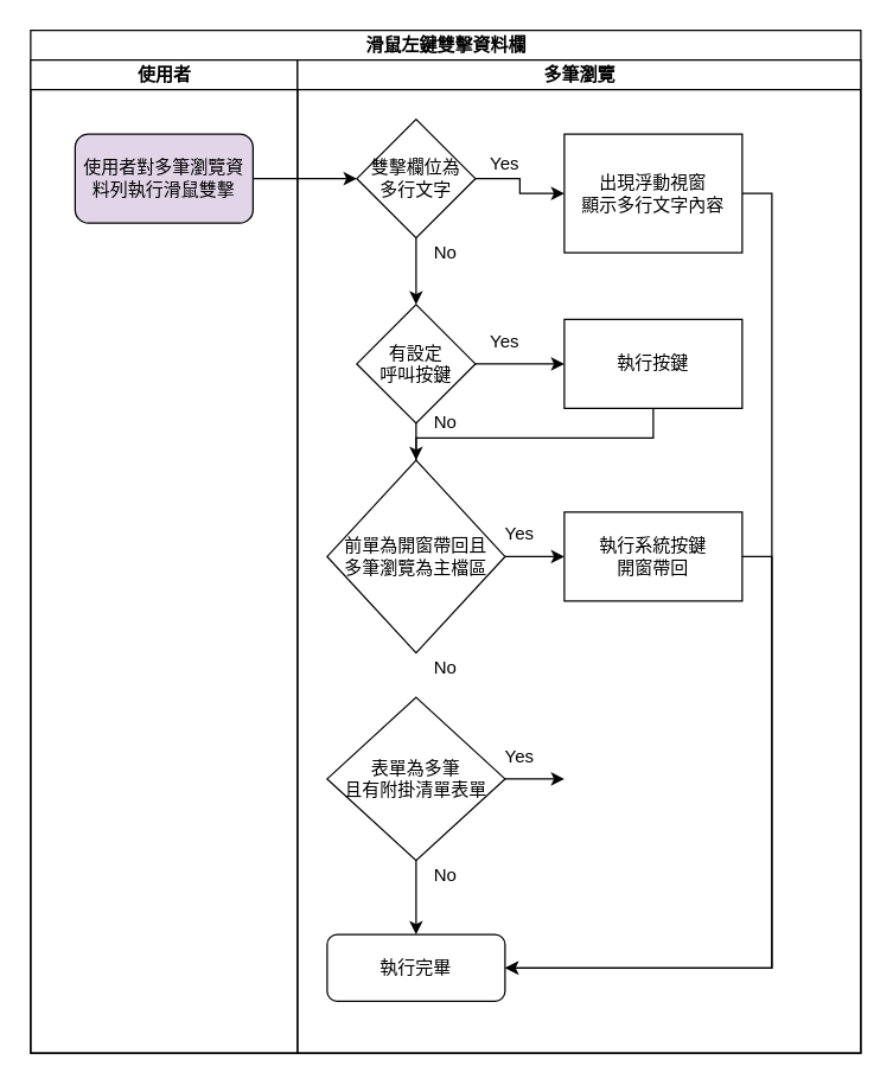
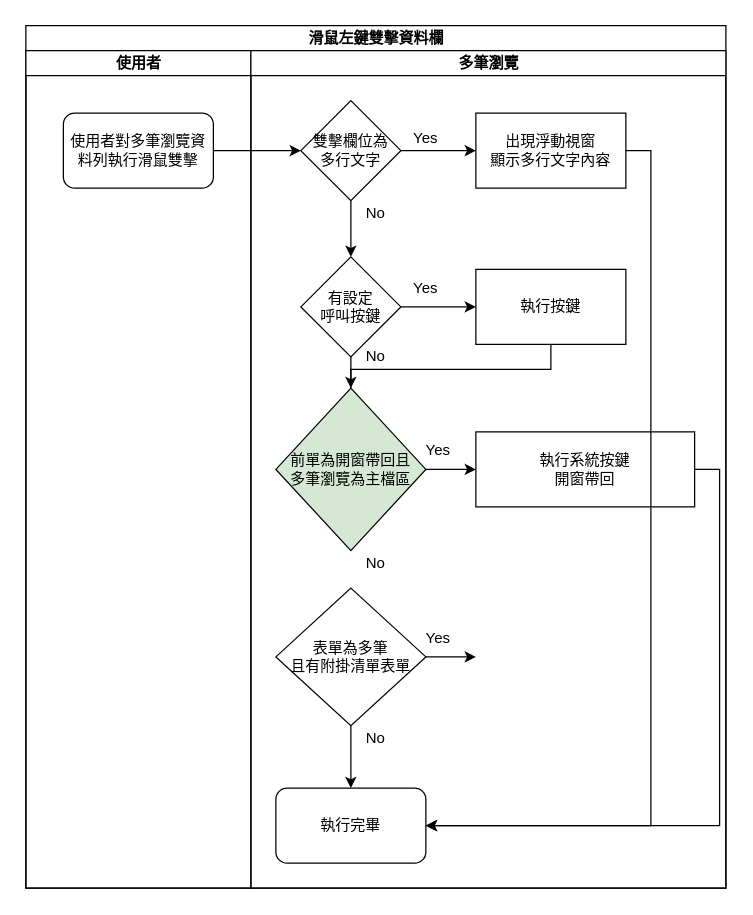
  <mxCell id="0" />
  <mxCell id="1" parent="0" />
  <mxCell id="2" value="滑鼠左鍵雙擊資料欄" style="swimlane;html=1;childLayout=stackLayout;resizeParent=1;resizeParentMax=0;startSize=20;" vertex="1" parent="1"><mxGeometry x="20" y="20" width="560" height="690" as="geometry" /></mxCell>
  <mxCell id="3" value="使用者" style="swimlane;html=1;startSize=20;" vertex="1" parent="2"><mxGeometry y="20" width="180" height="670" as="geometry" /></mxCell>
- <mxCell id="4" value="使用者對多筆瀏覽資料列執行滑鼠雙擊" style="rounded=1;whiteSpace=wrap;html=1;fillColor=#e1d5e7;" vertex="1" parent="3"><mxGeometry x="30" y="50" width="120" height="60" as="geometry" /></mxCell>
+ <mxCell id="4" value="使用者對多筆瀏覽資料列執行滑鼠雙擊" style="rounded=1;whiteSpace=wrap;html=1;" vertex="1" parent="3"><mxGeometry x="30" y="50" width="120" height="60" as="geometry" /></mxCell>
  <mxCell id="5" value="多筆瀏覽" style="swimlane;html=1;startSize=20;" vertex="1" parent="2"><mxGeometry x="180" y="20" width="380" height="670" as="geometry" /></mxCell>
  <mxCell id="6" value="有設定&lt;br&gt;呼叫按鍵" style="rhombus;whiteSpace=wrap;html=1;" vertex="1" parent="5"><mxGeometry x="40" y="165" width="80" height="80" as="geometry" /></mxCell>
  <mxCell id="7" value="雙擊欄位為&lt;br&gt;多行文字" style="rhombus;whiteSpace=wrap;html=1;" vertex="1" parent="5"><mxGeometry x="40" y="40" width="80" height="80" as="geometry" /></mxCell>
  <mxCell id="8" value="" style="edgeStyle=orthogonalEdgeStyle;rounded=0;orthogonalLoop=1;jettySize=auto;html=1;" edge="1" parent="5" source="7" target="6"><mxGeometry relative="1" as="geometry" /></mxCell>
  <mxCell id="9" value="" style="edgeStyle=orthogonalEdgeStyle;rounded=0;orthogonalLoop=1;jettySize=auto;html=1;endArrow=none;" edge="1" parent="5" source="6" target="10"><mxGeometry relative="1" as="geometry" /></mxCell>
- <mxCell id="10" value="前單為開窗帶回且&lt;br&gt;多筆瀏覽為主檔區" style="rhombus;whiteSpace=wrap;html=1;" vertex="1" parent="5"><mxGeometry x="20" y="270" width="120" height="130" as="geometry" /></mxCell>
+ <mxCell id="10" value="前單為開窗帶回且&lt;br&gt;多筆瀏覽為主檔區" style="rhombus;whiteSpace=wrap;html=1;fillColor=#d5e8d4;" vertex="1" parent="5"><mxGeometry x="20" y="270" width="120" height="130" as="geometry" /></mxCell>
  <mxCell id="11" value="" style="edgeStyle=orthogonalEdgeStyle;rounded=0;orthogonalLoop=1;jettySize=auto;html=1;" edge="1" parent="5" source="10" target="24"><mxGeometry relative="1" as="geometry" /></mxCell>
  <mxCell id="12" style="edgeStyle=orthogonalEdgeStyle;rounded=0;orthogonalLoop=1;jettySize=auto;html=1;" edge="1" parent="5" source="13" target="14"><mxGeometry relative="1" as="geometry" /></mxCell>
  <mxCell id="13" value="表單為多筆&lt;br&gt;且有附掛清單表單" style="rhombus;whiteSpace=wrap;html=1;" vertex="1" parent="5"><mxGeometry x="20" y="430" width="120" height="110" as="geometry" /></mxCell>
- <mxCell id="14" value="執行完畢" style="rounded=1;whiteSpace=wrap;html=1;" vertex="1" parent="5"><mxGeometry x="20" y="590" width="120" height="45" as="geometry" /></mxCell>
+ <mxCell id="14" value="執行完畢" style="rounded=1;whiteSpace=wrap;html=1;" vertex="1" parent="5"><mxGeometry x="20" y="590" width="120" height="60" as="geometry" /></mxCell>
  <mxCell id="15" value="No" style="text;html=1;strokeColor=none;fillColor=none;align=center;verticalAlign=middle;whiteSpace=wrap;rounded=0;" vertex="1" parent="5"><mxGeometry x="80" y="120" width="40" height="20" as="geometry" /></mxCell>
  <mxCell id="16" value="No" style="text;html=1;strokeColor=none;fillColor=none;align=center;verticalAlign=middle;whiteSpace=wrap;rounded=0;" vertex="1" parent="5"><mxGeometry x="80" y="235" width="40" height="20" as="geometry" /></mxCell>
  <mxCell id="17" value="No" style="text;html=1;strokeColor=none;fillColor=none;align=center;verticalAlign=middle;whiteSpace=wrap;rounded=0;" vertex="1" parent="5"><mxGeometry x="80" y="400" width="40" height="20" as="geometry" /></mxCell>
  <mxCell id="18" value="No" style="text;html=1;strokeColor=none;fillColor=none;align=center;verticalAlign=middle;whiteSpace=wrap;rounded=0;" vertex="1" parent="5"><mxGeometry x="80" y="540" width="40" height="20" as="geometry" /></mxCell>
  <mxCell id="19" value="Yes" style="text;html=1;strokeColor=none;fillColor=none;align=center;verticalAlign=middle;whiteSpace=wrap;rounded=0;" vertex="1" parent="5"><mxGeometry x="120" y="180" width="40" height="20" as="geometry" /></mxCell>
  <mxCell id="20" value="Yes" style="text;html=1;strokeColor=none;fillColor=none;align=center;verticalAlign=middle;whiteSpace=wrap;rounded=0;" vertex="1" parent="5"><mxGeometry x="120" y="60" width="40" height="20" as="geometry" /></mxCell>
  <mxCell id="21" value="Yes" style="text;html=1;strokeColor=none;fillColor=none;align=center;verticalAlign=middle;whiteSpace=wrap;rounded=0;" vertex="1" parent="5"><mxGeometry x="130" y="460" width="40" height="20" as="geometry" /></mxCell>
  <mxCell id="22" value="Yes" style="text;html=1;strokeColor=none;fillColor=none;align=center;verticalAlign=middle;whiteSpace=wrap;rounded=0;" vertex="1" parent="5"><mxGeometry x="130" y="310" width="40" height="20" as="geometry" /></mxCell>
  <mxCell id="23" style="edgeStyle=orthogonalEdgeStyle;rounded=0;orthogonalLoop=1;jettySize=auto;html=1;entryX=1;entryY=0.5;entryDx=0;entryDy=0;exitX=1;exitY=0.5;exitDx=0;exitDy=0;" edge="1" parent="5" source="24" target="14"><mxGeometry relative="1" as="geometry" /></mxCell>
- <mxCell id="24" value="執行系統按鍵&lt;br&gt;開窗帶回" style="whiteSpace=wrap;html=1;" vertex="1" parent="5"><mxGeometry x="180" y="305" width="120" height="60" as="geometry" /></mxCell>
+ <mxCell id="24" value="執行系統按鍵&lt;br&gt;開窗帶回" style="whiteSpace=wrap;html=1;" vertex="1" parent="5"><mxGeometry x="180" y="305" width="175" height="60" as="geometry" /></mxCell>
  <mxCell id="25" value="" style="edgeStyle=orthogonalEdgeStyle;rounded=0;orthogonalLoop=1;jettySize=auto;html=1;" edge="1" parent="5" source="13"><mxGeometry relative="1" as="geometry"><mxPoint x="180" y="485" as="targetPoint" /></mxGeometry></mxCell>
  <mxCell id="26" style="edgeStyle=orthogonalEdgeStyle;rounded=0;orthogonalLoop=1;jettySize=auto;html=1;" edge="1" parent="2" source="4" target="7"><mxGeometry relative="1" as="geometry"><mxPoint x="220" y="100" as="targetPoint" /></mxGeometry></mxCell>
  <mxCell id="27" style="edgeStyle=orthogonalEdgeStyle;rounded=0;orthogonalLoop=1;jettySize=auto;html=1;entryX=1;entryY=0.5;entryDx=0;entryDy=0;exitX=1;exitY=0.5;exitDx=0;exitDy=0;" edge="1" parent="1" source="28" target="14"><mxGeometry relative="1" as="geometry" /></mxCell>
- <mxCell id="28" value="出現浮動視窗&lt;br&gt;顯示多行文字內容" style="whiteSpace=wrap;html=1;" vertex="1" parent="1"><mxGeometry x="380" y="90" width="120" height="80" as="geometry" /></mxCell>
+ <mxCell id="28" value="出現浮動視窗&lt;br&gt;顯示多行文字內容" style="whiteSpace=wrap;html=1;" vertex="1" parent="1"><mxGeometry x="380" y="90" width="120" height="60" as="geometry" /></mxCell>
  <mxCell id="29" value="" style="edgeStyle=orthogonalEdgeStyle;rounded=0;orthogonalLoop=1;jettySize=auto;html=1;" edge="1" parent="1" source="7" target="28"><mxGeometry relative="1" as="geometry" /></mxCell>
  <mxCell id="30" style="edgeStyle=orthogonalEdgeStyle;rounded=0;orthogonalLoop=1;jettySize=auto;html=1;entryX=0.5;entryY=0;entryDx=0;entryDy=0;exitX=0.5;exitY=1;exitDx=0;exitDy=0;" edge="1" parent="1" source="31" target="10"><mxGeometry relative="1" as="geometry"><Array as="points"><mxPoint x="440" y="295" /><mxPoint x="280" y="295" /></Array></mxGeometry></mxCell>
  <mxCell id="31" value="執行按鍵" style="whiteSpace=wrap;html=1;" vertex="1" parent="1"><mxGeometry x="380" y="215" width="120" height="60" as="geometry" /></mxCell>
  <mxCell id="32" value="" style="edgeStyle=orthogonalEdgeStyle;rounded=0;orthogonalLoop=1;jettySize=auto;html=1;" edge="1" parent="1" source="6" target="31"><mxGeometry relative="1" as="geometry" /></mxCell>
